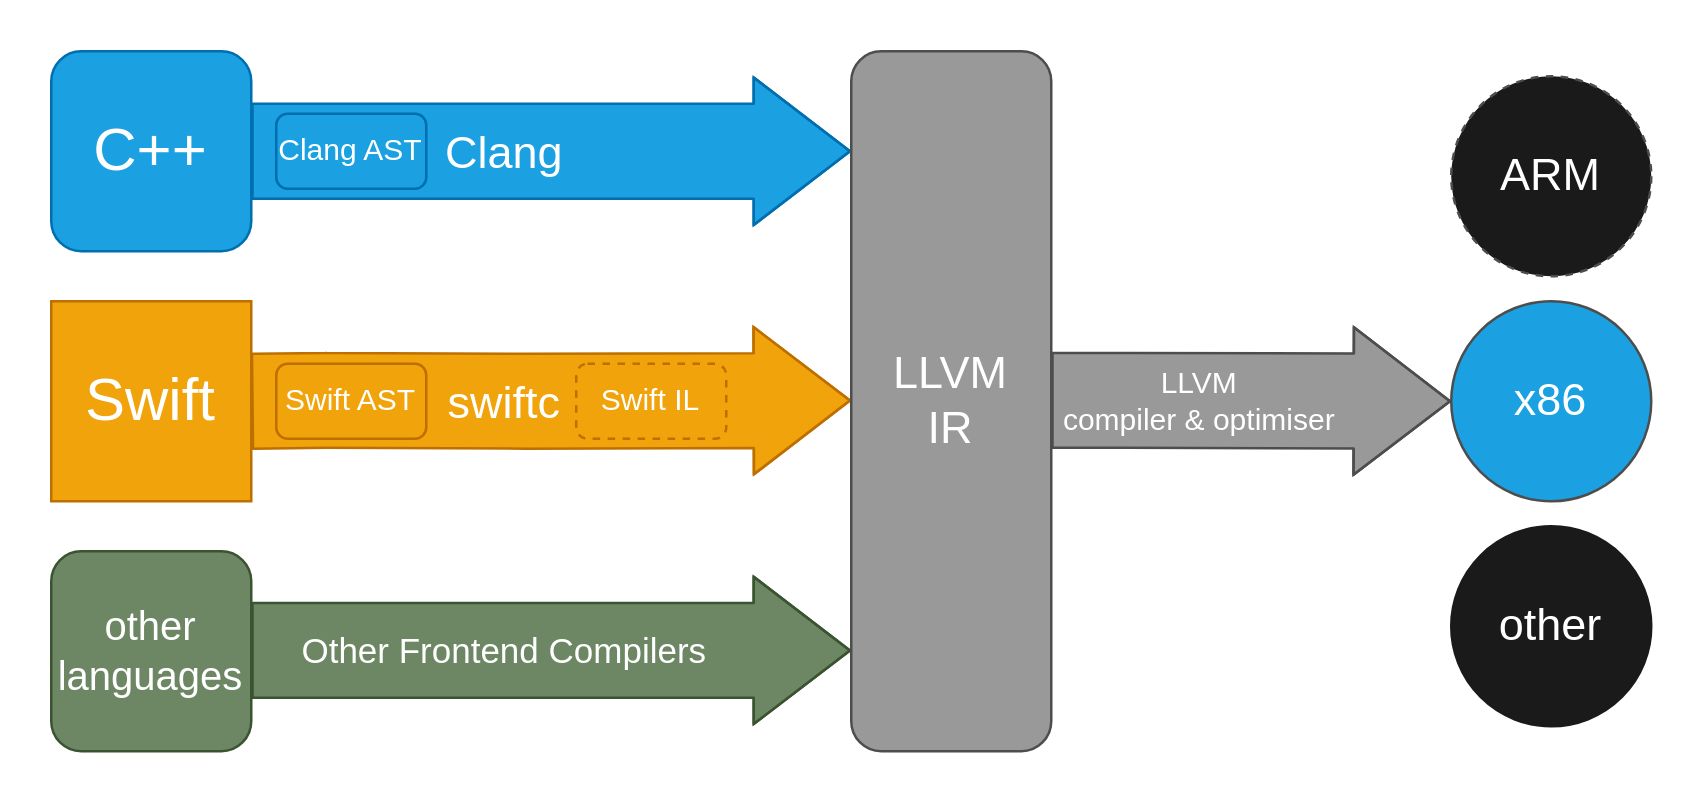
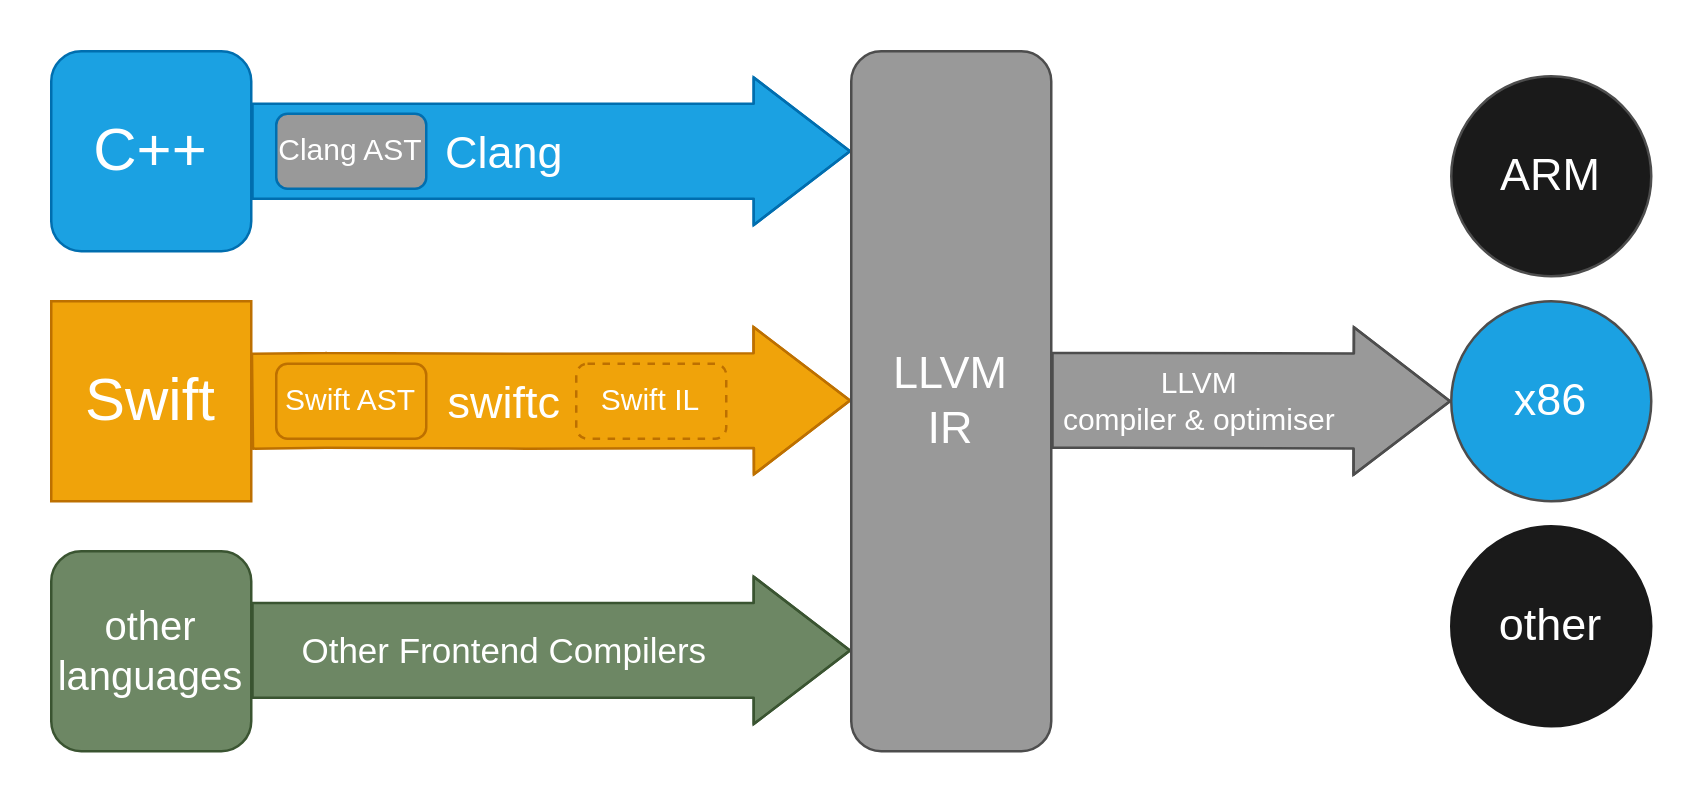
  <mxCell id="0" />
  <mxCell id="1" parent="0" />
  <mxCell id="2" value="&lt;font color=&quot;#ffffff&quot; style=&quot;font-size: 24px&quot;&gt;C++&lt;/font&gt;" style="rounded=1;whiteSpace=wrap;html=1;fillColor=#1ba1e2;strokeColor=#006EAF;fontColor=#ffffff;" parent="1" vertex="1"><mxGeometry x="20" y="20" width="80" height="80" as="geometry" /></mxCell>
  <mxCell id="3" value="" style="shape=flexArrow;endArrow=classic;html=1;width=37.931;endSize=12.503;fillColor=#1ba1e2;strokeColor=#006EAF;" parent="1" edge="1" treatAsSingle="0"><mxGeometry width="50" height="50" relative="1" as="geometry"><mxPoint x="100" y="60" as="sourcePoint" /><mxPoint x="340" y="60" as="targetPoint" /><Array as="points"><mxPoint x="130" y="60" /></Array></mxGeometry></mxCell>
  <mxCell id="4" value="&lt;font style=&quot;font-size: 18px&quot;&gt;Clang&lt;/font&gt;" style="edgeLabel;html=1;align=center;verticalAlign=middle;resizable=0;points=[];fontColor=#FFFFFF;labelBackgroundColor=none;" parent="3" vertex="1" connectable="0"><mxGeometry x="0.041" y="-7" relative="1" as="geometry"><mxPoint x="-24.83" y="-7" as="offset" /></mxGeometry></mxCell>
- <mxCell id="5" value="Clang AST" style="rounded=1;whiteSpace=wrap;html=1;labelBackgroundColor=none;fontColor=#ffffff;fillColor=#1ba1e2;strokeColor=#006EAF;" parent="1" vertex="1"><mxGeometry x="110" y="45" width="60" height="30" as="geometry" /></mxCell>
+ <mxCell id="5" value="Clang AST" style="rounded=1;whiteSpace=wrap;html=1;labelBackgroundColor=none;fontColor=#ffffff;fillColor=#999999;strokeColor=#006EAF;" parent="1" vertex="1"><mxGeometry x="110" y="45" width="60" height="30" as="geometry" /></mxCell>
  <mxCell id="6" value="&lt;font color=&quot;#ffffff&quot; style=&quot;font-size: 24px&quot;&gt;Swift&lt;/font&gt;" style="whiteSpace=wrap;html=1;fillColor=#f0a30a;strokeColor=#BD7000;fontColor=#ffffff;rounded=0;" parent="1" vertex="1"><mxGeometry x="20" y="120" width="80" height="80" as="geometry" /></mxCell>
  <mxCell id="7" value="" style="shape=flexArrow;endArrow=classic;html=1;width=37.931;endSize=12.503;fillColor=#f0a30a;strokeColor=#BD7000;exitX=1;exitY=0.5;exitDx=0;exitDy=0;" parent="1" source="6" edge="1" treatAsSingle="0"><mxGeometry width="50" height="50" relative="1" as="geometry"><mxPoint x="100" y="159.66" as="sourcePoint" /><mxPoint x="340" y="159.66" as="targetPoint" /><Array as="points"><mxPoint x="130" y="159.66" /><mxPoint x="210" y="160" /></Array></mxGeometry></mxCell>
  <mxCell id="8" value="&lt;span style=&quot;font-size: 18px&quot;&gt;swiftc&lt;/span&gt;" style="edgeLabel;html=1;align=center;verticalAlign=middle;resizable=0;points=[];fontColor=#FFFFFF;labelBackgroundColor=none;" parent="7" vertex="1" connectable="0"><mxGeometry x="0.041" y="-7" relative="1" as="geometry"><mxPoint x="-24.83" y="-6.66" as="offset" /></mxGeometry></mxCell>
  <mxCell id="9" value="Swift AST" style="rounded=1;whiteSpace=wrap;html=1;labelBackgroundColor=none;fontColor=#ffffff;fillColor=#f0a30a;strokeColor=#BD7000;" parent="1" vertex="1"><mxGeometry x="110" y="145" width="60" height="30" as="geometry" /></mxCell>
  <mxCell id="10" value="Swift IL" style="rounded=1;whiteSpace=wrap;html=1;labelBackgroundColor=none;fontColor=#ffffff;fillColor=#f0a30a;strokeColor=#BD7000;dashed=1;" parent="1" vertex="1"><mxGeometry x="230" y="145" width="60" height="30" as="geometry" /></mxCell>
  <mxCell id="11" value="&lt;font style=&quot;font-size: 16px&quot;&gt;other languages&lt;/font&gt;" style="rounded=1;whiteSpace=wrap;html=1;fillColor=#6d8764;strokeColor=#3A5431;fontColor=#ffffff;" parent="1" vertex="1"><mxGeometry x="20" y="220" width="80" height="80" as="geometry" /></mxCell>
  <mxCell id="12" value="" style="shape=flexArrow;endArrow=classic;html=1;width=37.931;endSize=12.503;fillColor=#6d8764;strokeColor=#3A5431;" parent="1" edge="1" treatAsSingle="0"><mxGeometry width="50" height="50" relative="1" as="geometry"><mxPoint x="100" y="259.66" as="sourcePoint" /><mxPoint x="340" y="259.66" as="targetPoint" /><Array as="points"><mxPoint x="130" y="259.66" /></Array></mxGeometry></mxCell>
  <mxCell id="13" value="&lt;font style=&quot;font-size: 14px&quot;&gt;Other Frontend Compilers&lt;/font&gt;" style="edgeLabel;html=1;align=center;verticalAlign=middle;resizable=0;points=[];fontColor=#FFFFFF;labelBackgroundColor=none;" parent="12" vertex="1" connectable="0"><mxGeometry x="0.041" y="-7" relative="1" as="geometry"><mxPoint x="-24.83" y="-7" as="offset" /></mxGeometry></mxCell>
  <mxCell id="14" value="&lt;font color=&quot;#ffffff&quot; style=&quot;font-size: 18px&quot;&gt;LLVM &lt;br&gt;IR&lt;/font&gt;" style="rounded=1;whiteSpace=wrap;html=1;labelBackgroundColor=none;fontColor=#ffffff;fillColor=#999999;strokeColor=#4D4D4D;" parent="1" vertex="1"><mxGeometry x="340" y="20" width="80" height="280" as="geometry" /></mxCell>
  <mxCell id="15" value="" style="shape=flexArrow;endArrow=classic;html=1;width=37.931;endSize=12.503;fillColor=#999999;strokeColor=#4D4D4D;" parent="1" edge="1" treatAsSingle="0"><mxGeometry width="50" height="50" relative="1" as="geometry"><mxPoint x="420" y="159.66" as="sourcePoint" /><mxPoint x="580" y="160" as="targetPoint" /><Array as="points"><mxPoint x="450" y="159.66" /></Array></mxGeometry></mxCell>
  <mxCell id="16" value="&lt;font style=&quot;font-size: 12px&quot;&gt;LLVM &lt;br&gt;compiler &amp;amp; optimiser&lt;/font&gt;" style="edgeLabel;html=1;align=center;verticalAlign=middle;resizable=0;points=[];fontColor=#FFFFFF;labelBackgroundColor=none;" parent="15" vertex="1" connectable="0"><mxGeometry x="0.041" y="-7" relative="1" as="geometry"><mxPoint x="-24.83" y="-7" as="offset" /></mxGeometry></mxCell>
- <mxCell id="17" value="&lt;font style=&quot;font-size: 18px&quot;&gt;ARM&lt;/font&gt;" style="ellipse;whiteSpace=wrap;html=1;aspect=fixed;labelBackgroundColor=none;strokeColor=#4D4D4D;fontColor=#FFFFFF;fillColor=#1A1A1A;dashed=1;" parent="1" vertex="1"><mxGeometry x="580" y="30" width="80" height="80" as="geometry" /></mxCell>
+ <mxCell id="17" value="&lt;font style=&quot;font-size: 18px&quot;&gt;ARM&lt;/font&gt;" style="ellipse;whiteSpace=wrap;html=1;aspect=fixed;labelBackgroundColor=none;strokeColor=#4D4D4D;fontColor=#FFFFFF;fillColor=#1A1A1A;" parent="1" vertex="1"><mxGeometry x="580" y="30" width="80" height="80" as="geometry" /></mxCell>
  <mxCell id="18" value="&lt;font style=&quot;font-size: 18px&quot;&gt;x86&lt;/font&gt;" style="ellipse;whiteSpace=wrap;html=1;aspect=fixed;labelBackgroundColor=none;strokeColor=#4D4D4D;fontColor=#FFFFFF;fillColor=#1ba1e2;" parent="1" vertex="1"><mxGeometry x="580" y="120" width="80" height="80" as="geometry" /></mxCell>
  <mxCell id="19" value="&lt;font style=&quot;font-size: 18px&quot;&gt;other&lt;/font&gt;" style="ellipse;whiteSpace=wrap;html=1;aspect=fixed;labelBackgroundColor=none;fontColor=#FFFFFF;strokeColor=#1A1A1A;fillColor=#1A1A1A;" parent="1" vertex="1"><mxGeometry x="580" y="210" width="80" height="80" as="geometry" /></mxCell>
